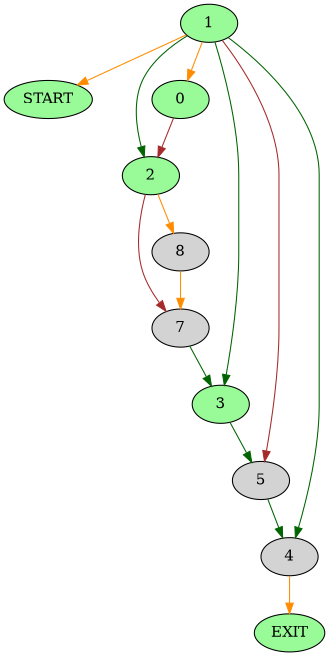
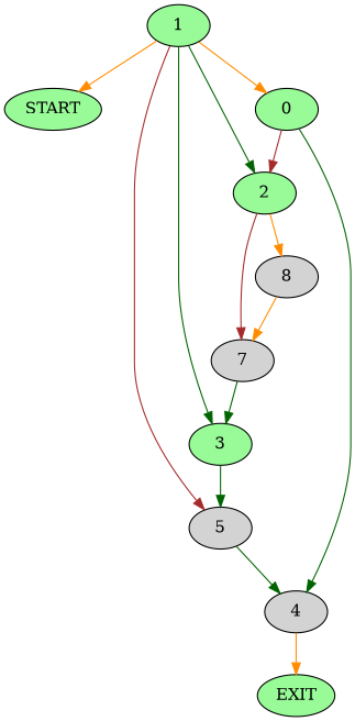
  digraph {
    node [fillcolor=palegreen style=filled]
    edge [color=darkgreen]
    n1 [label=START]
    1
    2
    3
    4 [fillcolor=lightgrey]
    5 [fillcolor=lightgrey]
    n7 [label=0]
    n8 [label=EXIT]
    7 [fillcolor=lightgrey]
    8 [fillcolor=lightgrey]
    1 -> n1 [color=darkorange]
    1 -> 2
    1 -> 3
-   1 -> 4
+   n7 -> 4
    1 -> 5 [color=brown]
    1 -> n7 [color=darkorange]
    2 -> 7 [color=brown]
    2 -> 8 [color=darkorange]
    3 -> 5
    4 -> n8 [color=darkorange]
    5 -> 4
    n7 -> 2 [color=brown]
    7 -> 3
    8 -> 7 [color=darkorange]
  }
